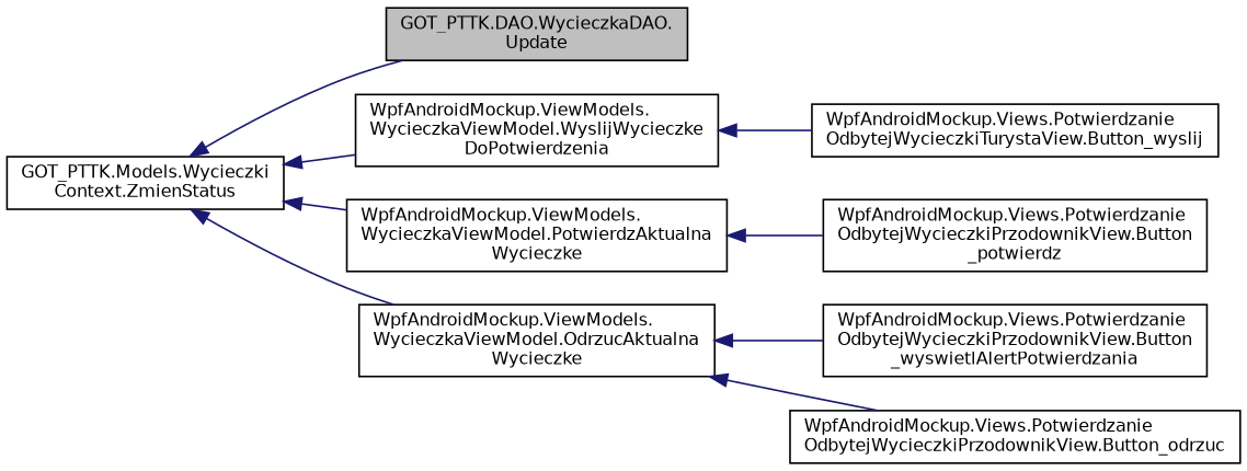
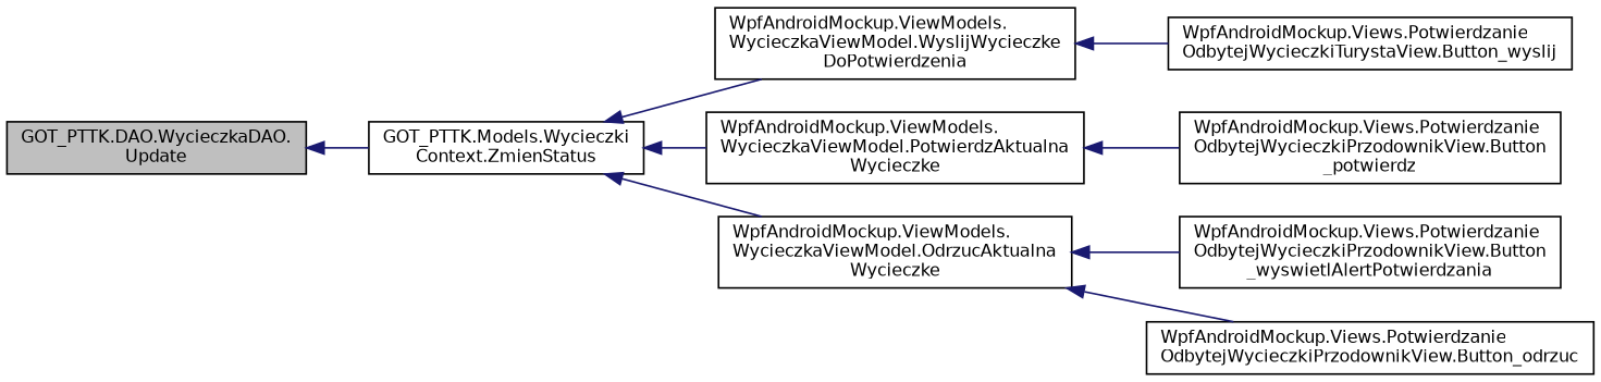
  digraph {
    rankdir=LR
    node [color=black fillcolor=white fontname=Helvetica fontsize=10 shape=record style=filled]
    edge [color=midnightblue dir=back fontname=Helvetica fontsize=10 labelfontname=Helvetica labelfontsize=10 style=solid]
    n1 [fillcolor=grey75 fontcolor=black height=0.2 label="GOT_PTTK.DAO.WycieczkaDAO.\lUpdate" width=0.4]
    n2 [height=0.2 label="GOT_PTTK.Models.Wycieczki\lContext.ZmienStatus" width=0.4]
    n3 [height=0.2 label="WpfAndroidMockup.ViewModels.\lWycieczkaViewModel.WyslijWycieczke\lDoPotwierdzenia" width=0.4]
    n4 [height=0.2 label="WpfAndroidMockup.ViewModels.\lWycieczkaViewModel.PotwierdzAktualna\lWycieczke" width=0.4]
    n5 [height=0.2 label="WpfAndroidMockup.ViewModels.\lWycieczkaViewModel.OdrzucAktualna\lWycieczke" width=0.4]
    n6 [height=0.2 label="WpfAndroidMockup.Views.Potwierdzanie\lOdbytejWycieczkiTurystaView.Button_wyslij" width=0.4]
    n7 [height=0.2 label="WpfAndroidMockup.Views.Potwierdzanie\lOdbytejWycieczkiPrzodownikView.Button\l_potwierdz" width=0.4]
    n8 [height=0.2 label="WpfAndroidMockup.Views.Potwierdzanie\lOdbytejWycieczkiPrzodownikView.Button\l_wyswietlAlertPotwierdzania" width=0.4]
    n9 [height=0.2 label="WpfAndroidMockup.Views.Potwierdzanie\lOdbytejWycieczkiPrzodownikView.Button_odrzuc" width=0.4]
-   n2 -> n1
+   n1 -> n2
    n2 -> n3
    n2 -> n4
    n2 -> n5
    n3 -> n6
    n4 -> n7
    n5 -> n8
    n5 -> n9
  }
